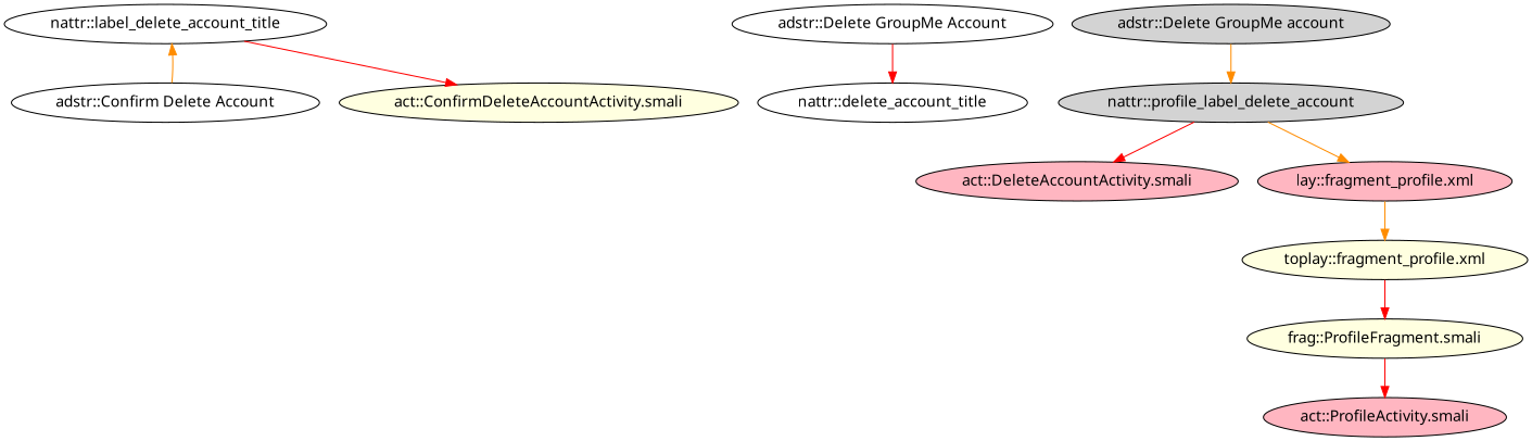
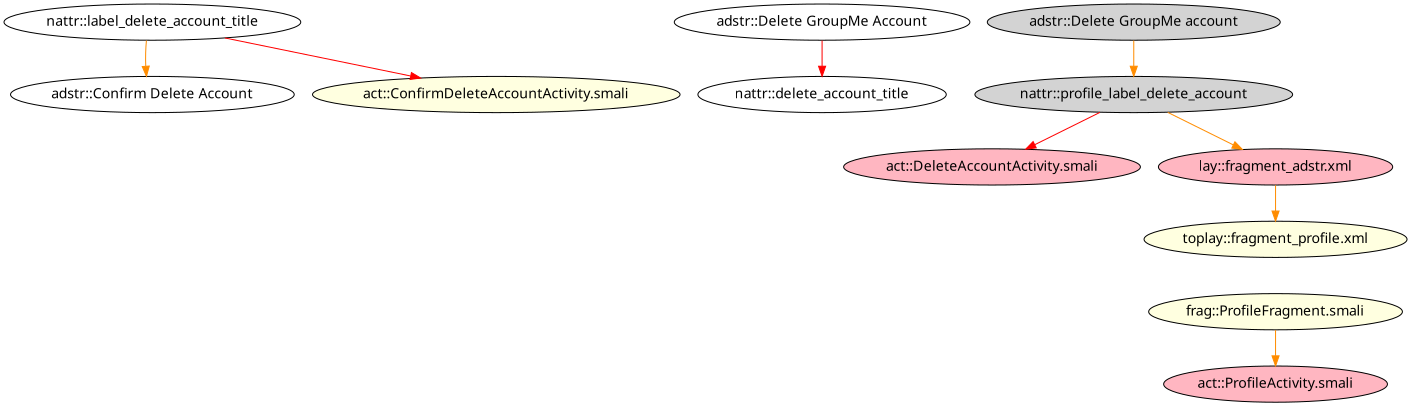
  digraph {
    fontname="Noto Sans"
    node [fillcolor=white fontname="Noto Sans" style=filled]
    edge [color=darkorange fontname="Noto Sans"]
    n1 [label="nattr::label_delete_account_title"]
    "adstr::Confirm Delete Account"
    "act::ConfirmDeleteAccountActivity.smali" [fillcolor=lightyellow]
    "adstr::Delete GroupMe Account"
    "nattr::delete_account_title"
    "act::DeleteAccountActivity.smali" [fillcolor=lightpink]
    "adstr::Delete GroupMe account" [fillcolor=lightgrey]
    "nattr::profile_label_delete_account" [fillcolor=lightgrey]
-   "lay::fragment_profile.xml" [fillcolor=lightpink]
+   "lay::fragment_profile.xml" [fillcolor=lightpink label="lay::fragment_adstr.xml"]
    "toplay::fragment_profile.xml" [fillcolor=lightyellow]
    "frag::ProfileFragment.smali" [fillcolor=lightyellow]
    "act::ProfileActivity.smali" [fillcolor=lightpink]
    n1 -> "act::ConfirmDeleteAccountActivity.smali" [color=red]
-   "adstr::Confirm Delete Account" -> n1
+   n1 -> "adstr::Confirm Delete Account"
    "adstr::Delete GroupMe Account" -> "nattr::delete_account_title" [color=red]
    "adstr::Delete GroupMe account" -> "nattr::profile_label_delete_account"
    "nattr::profile_label_delete_account" -> "act::DeleteAccountActivity.smali" [color=red]
    "nattr::profile_label_delete_account" -> "lay::fragment_profile.xml"
    "lay::fragment_profile.xml" -> "toplay::fragment_profile.xml"
-   "toplay::fragment_profile.xml" -> "frag::ProfileFragment.smali" [color=red]
-   "frag::ProfileFragment.smali" -> "act::ProfileActivity.smali" [color=red]
+   "frag::ProfileFragment.smali" -> "act::ProfileActivity.smali"
  }
